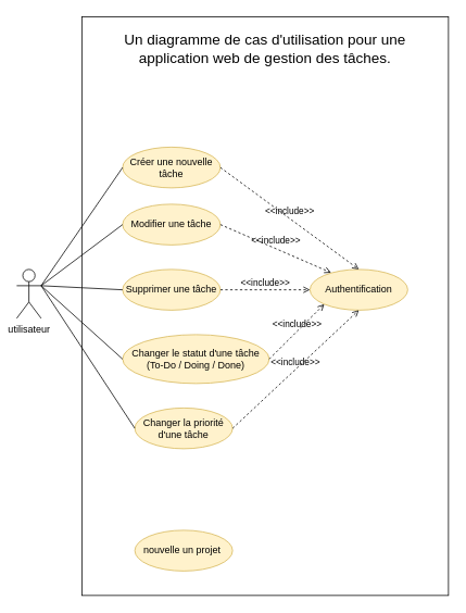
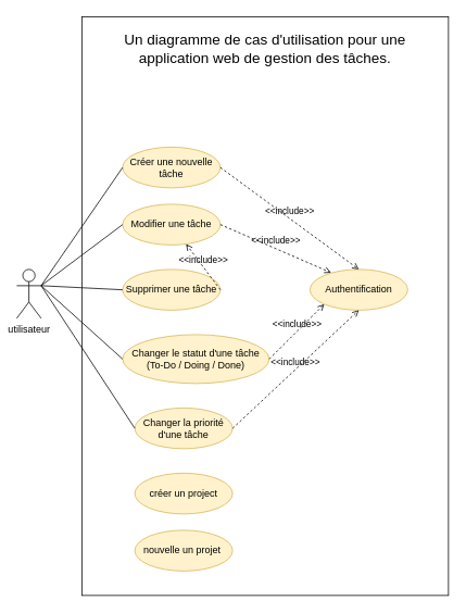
  <mxCell id="0" />
  <mxCell id="1" parent="0" />
  <mxCell id="2" value="" style="rounded=0;whiteSpace=wrap;html=1;" vertex="1" parent="1"><mxGeometry x="100" y="20" width="450" height="710" as="geometry" /></mxCell>
  <mxCell id="3" value="&lt;font style=&quot;font-size: 18px;&quot;&gt;Un diagramme de cas d'utilisation pour une application web de gestion des tâches.&lt;/font&gt;" style="text;html=1;align=center;verticalAlign=middle;whiteSpace=wrap;rounded=0;" vertex="1" parent="1"><mxGeometry x="115" y="20" width="420" height="80" as="geometry" /></mxCell>
  <mxCell id="4" value="utilisateur" style="shape=umlActor;verticalLabelPosition=bottom;verticalAlign=top;html=1;outlineConnect=0;" vertex="1" parent="1"><mxGeometry x="20" y="330" width="30" height="60" as="geometry" /></mxCell>
  <mxCell id="5" value="Créer une nouvelle tâche" style="ellipse;whiteSpace=wrap;html=1;fillColor=#fff2cc;strokeColor=#d6b656;" vertex="1" parent="1"><mxGeometry x="150" y="180" width="120" height="50" as="geometry" /></mxCell>
  <mxCell id="6" value="Modifier une tâche" style="ellipse;whiteSpace=wrap;html=1;fillColor=#fff2cc;strokeColor=#d6b656;" vertex="1" parent="1"><mxGeometry x="150" y="250" width="120" height="50" as="geometry" /></mxCell>
  <mxCell id="7" value="Supprimer une tâche" style="ellipse;whiteSpace=wrap;html=1;fillColor=#fff2cc;strokeColor=#d6b656;" vertex="1" parent="1"><mxGeometry x="150" y="330" width="120" height="50" as="geometry" /></mxCell>
  <mxCell id="8" value="Changer le statut d'une tâche (To-Do / Doing / Done)" style="ellipse;whiteSpace=wrap;html=1;fillColor=#fff2cc;strokeColor=#d6b656;" vertex="1" parent="1"><mxGeometry x="150" y="410" width="180" height="60" as="geometry" /></mxCell>
  <mxCell id="9" value="Changer la priorité d'une tâche" style="ellipse;whiteSpace=wrap;html=1;fillColor=#fff2cc;strokeColor=#d6b656;" vertex="1" parent="1"><mxGeometry x="165" y="500" width="120" height="50" as="geometry" /></mxCell>
  <mxCell id="10" style="edgeStyle=none;html=1;exitX=0;exitY=0.5;exitDx=0;exitDy=0;entryX=1;entryY=0.333;entryDx=0;entryDy=0;entryPerimeter=0;endArrow=none;endFill=0;" edge="1" parent="1" source="5" target="4"><mxGeometry relative="1" as="geometry" /></mxCell>
  <mxCell id="11" style="edgeStyle=none;html=1;exitX=0;exitY=0.5;exitDx=0;exitDy=0;entryX=1;entryY=0.333;entryDx=0;entryDy=0;entryPerimeter=0;endArrow=none;endFill=0;" edge="1" parent="1" source="6" target="4"><mxGeometry relative="1" as="geometry"><mxPoint x="190" y="215" as="sourcePoint" /><mxPoint x="70" y="240" as="targetPoint" /></mxGeometry></mxCell>
  <mxCell id="12" style="edgeStyle=none;html=1;exitX=0;exitY=0.5;exitDx=0;exitDy=0;entryX=1;entryY=0.333;entryDx=0;entryDy=0;entryPerimeter=0;endArrow=none;endFill=0;" edge="1" parent="1" source="7" target="4"><mxGeometry relative="1" as="geometry"><mxPoint x="190" y="285" as="sourcePoint" /><mxPoint x="70" y="240" as="targetPoint" /></mxGeometry></mxCell>
  <mxCell id="13" style="edgeStyle=none;html=1;exitX=0;exitY=0.5;exitDx=0;exitDy=0;entryX=1;entryY=0.333;entryDx=0;entryDy=0;entryPerimeter=0;endArrow=none;endFill=0;" edge="1" parent="1" source="8" target="4"><mxGeometry relative="1" as="geometry"><mxPoint x="190" y="365" as="sourcePoint" /><mxPoint x="70" y="240" as="targetPoint" /></mxGeometry></mxCell>
  <mxCell id="14" style="edgeStyle=none;html=1;exitX=0;exitY=0.5;exitDx=0;exitDy=0;entryX=1;entryY=0.333;entryDx=0;entryDy=0;entryPerimeter=0;endArrow=none;endFill=0;" edge="1" parent="1" source="9" target="4"><mxGeometry relative="1" as="geometry"><mxPoint x="190" y="450" as="sourcePoint" /><mxPoint x="70" y="240" as="targetPoint" /></mxGeometry></mxCell>
  <mxCell id="15" value="Authentification" style="ellipse;whiteSpace=wrap;html=1;fillColor=#fff2cc;strokeColor=#d6b656;" vertex="1" parent="1"><mxGeometry x="380" y="330" width="120" height="50" as="geometry" /></mxCell>
  <mxCell id="16" value="&amp;lt;&amp;lt;include&amp;gt;&amp;gt;" style="html=1;verticalAlign=bottom;labelBackgroundColor=none;endArrow=open;endFill=0;dashed=1;exitX=1;exitY=0.5;exitDx=0;exitDy=0;entryX=0.5;entryY=0;entryDx=0;entryDy=0;" edge="1" parent="1" source="5" target="15"><mxGeometry width="160" relative="1" as="geometry"><mxPoint x="380" y="450" as="sourcePoint" /><mxPoint x="540" y="450" as="targetPoint" /></mxGeometry></mxCell>
  <mxCell id="17" value="&amp;lt;&amp;lt;include&amp;gt;&amp;gt;" style="html=1;verticalAlign=bottom;labelBackgroundColor=none;endArrow=open;endFill=0;dashed=1;entryX=0.216;entryY=0.08;entryDx=0;entryDy=0;exitX=1;exitY=0.5;exitDx=0;exitDy=0;entryPerimeter=0;" edge="1" parent="1" source="6" target="15"><mxGeometry width="160" relative="1" as="geometry"><mxPoint x="280" y="215" as="sourcePoint" /><mxPoint x="580" y="340" as="targetPoint" /></mxGeometry></mxCell>
  <mxCell id="18" value="&amp;lt;&amp;lt;include&amp;gt;&amp;gt;" style="html=1;verticalAlign=bottom;labelBackgroundColor=none;endArrow=open;endFill=0;dashed=1;entryX=0.5;entryY=1;entryDx=0;entryDy=0;exitX=1;exitY=0.5;exitDx=0;exitDy=0;" edge="1" parent="1" source="9" target="15"><mxGeometry width="160" relative="1" as="geometry"><mxPoint x="280" y="285" as="sourcePoint" /><mxPoint x="546" y="344" as="targetPoint" /></mxGeometry></mxCell>
  <mxCell id="19" value="&amp;lt;&amp;lt;include&amp;gt;&amp;gt;" style="html=1;verticalAlign=bottom;labelBackgroundColor=none;endArrow=open;endFill=0;dashed=1;entryX=0;entryY=1;entryDx=0;entryDy=0;exitX=1;exitY=0.5;exitDx=0;exitDy=0;" edge="1" parent="1" source="8" target="15"><mxGeometry width="160" relative="1" as="geometry"><mxPoint x="295" y="535" as="sourcePoint" /><mxPoint x="580" y="390" as="targetPoint" /></mxGeometry></mxCell>
- <mxCell id="20" value="&amp;lt;&amp;lt;include&amp;gt;&amp;gt;" style="html=1;verticalAlign=bottom;labelBackgroundColor=none;endArrow=open;endFill=0;dashed=1;entryX=0;entryY=0.5;entryDx=0;entryDy=0;exitX=1;exitY=0.5;exitDx=0;exitDy=0;" edge="1" parent="1" source="7" target="15"><mxGeometry width="160" relative="1" as="geometry"><mxPoint x="340" y="450" as="sourcePoint" /><mxPoint x="537" y="382" as="targetPoint" /></mxGeometry></mxCell>
+ <mxCell id="20" value="&amp;lt;&amp;lt;include&amp;gt;&amp;gt;" style="html=1;verticalAlign=bottom;labelBackgroundColor=none;endArrow=open;endFill=0;dashed=1;exitX=1;exitY=0.5;exitDx=0;exitDy=0;" edge="1" parent="1" source="7" target="6"><mxGeometry width="160" relative="1" as="geometry"><mxPoint x="340" y="450" as="sourcePoint" /><mxPoint x="537" y="382" as="targetPoint" /></mxGeometry></mxCell>
+ <mxCell id="21" value="créer un project" style="ellipse;whiteSpace=wrap;html=1;fillColor=#fff2cc;strokeColor=#d6b656;" vertex="1" parent="1"><mxGeometry x="165" y="580" width="120" height="50" as="geometry" /></mxCell>
  <mxCell id="22" value="nouvelle un projet&amp;nbsp;" style="ellipse;whiteSpace=wrap;html=1;fillColor=#fff2cc;strokeColor=#d6b656;" vertex="1" parent="1"><mxGeometry x="165" y="650" width="120" height="50" as="geometry" /></mxCell>
